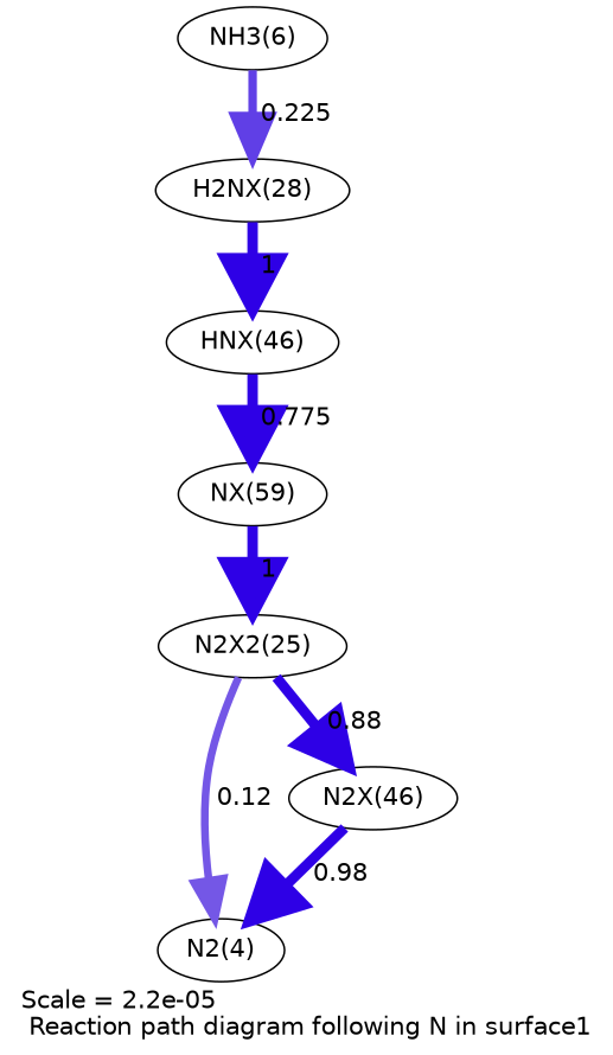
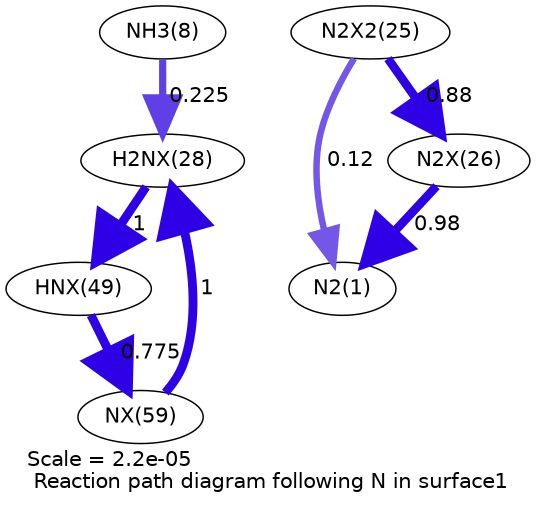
  digraph {
    fontname=Helvetica
    label="Scale = 2.2e-05\l Reaction path diagram following N in surface1"
    node [fontname=Helvetica]
    edge [arrowsize=3 color="0.7, 1.5, 0.9" fontname=Helvetica penwidth=6]
-   n1 [label="NH3(6)"]
+   n1 [label="NH3(8)"]
    n2 [label="H2NX(28)"]
-   n3 [label="HNX(46)"]
+   n3 [label="HNX(49)"]
    n4 [label="NX(59)"]
    n5 [label="N2X2(25)"]
-   n6 [label="N2(4)"]
-   n7 [label="N2X(46)"]
+   n6 [label="N2(1)"]
+   n7 [label="N2X(26)"]
    n1 -> n2 [arrowsize=2.44 color="0.7, 0.725, 0.9" label=" 0.225" penwidth=4.87]
    n2 -> n3 [label=" 1"]
    n3 -> n4 [label=" 0.775"]
-   n4 -> n5 [label=" 1"]
+   n4 -> n2 [label=" 1"]
    n5 -> n6 [arrowsize=2.2 color="0.7, 0.62, 0.9" label=" 0.12" penwidth=4.4]
    n5 -> n7 [arrowsize=2.95 color="0.7, 1.38, 0.9" label=" 0.88" penwidth=5.9]
    n7 -> n6 [arrowsize=2.95 color="0.7, 1.38, 0.9" label=" 0.98" penwidth=5.9]
  }
